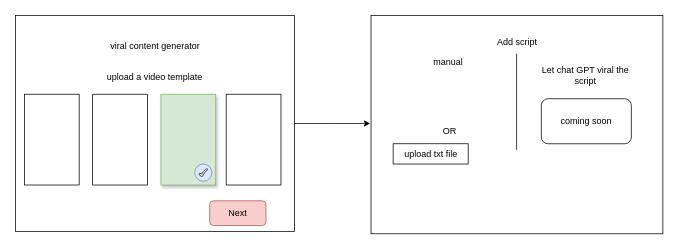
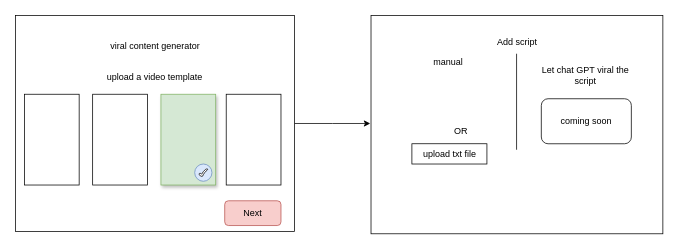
  <mxCell id="0" />
  <mxCell id="1" parent="0" />
  <mxCell id="2" style="edgeStyle=orthogonalEdgeStyle;rounded=0;orthogonalLoop=1;jettySize=auto;html=1;exitX=1;exitY=0.5;exitDx=0;exitDy=0;" edge="1" parent="1" source="3"><mxGeometry relative="1" as="geometry"><mxPoint x="493" y="164" as="targetPoint" /></mxGeometry></mxCell>
  <mxCell id="3" value="" style="rounded=0;whiteSpace=wrap;html=1;" vertex="1" parent="1"><mxGeometry x="20" y="20" width="372" height="288" as="geometry" /></mxCell>
  <mxCell id="4" value="viral content generator" style="text;html=1;strokeColor=none;fillColor=none;align=center;verticalAlign=middle;whiteSpace=wrap;rounded=0;" vertex="1" parent="1"><mxGeometry x="134.5" y="50" width="143" height="21" as="geometry" /></mxCell>
  <mxCell id="5" value="upload a video template" style="text;html=1;strokeColor=none;fillColor=none;align=center;verticalAlign=middle;whiteSpace=wrap;rounded=0;" vertex="1" parent="1"><mxGeometry x="133.5" y="95" width="144" height="16" as="geometry" /></mxCell>
  <mxCell id="6" value="" style="rounded=0;whiteSpace=wrap;html=1;" vertex="1" parent="1"><mxGeometry x="32" y="125" width="73" height="121" as="geometry" /></mxCell>
  <mxCell id="7" value="" style="rounded=0;whiteSpace=wrap;html=1;" vertex="1" parent="1"><mxGeometry x="123" y="125" width="73" height="121" as="geometry" /></mxCell>
  <mxCell id="8" value="" style="rounded=0;whiteSpace=wrap;html=1;fillColor=#d5e8d4;strokeColor=#82b366;glass=0;shadow=1;" vertex="1" parent="1"><mxGeometry x="214" y="125" width="73" height="121" as="geometry" /></mxCell>
  <mxCell id="9" value="" style="rounded=0;whiteSpace=wrap;html=1;" vertex="1" parent="1"><mxGeometry x="301" y="125" width="73" height="121" as="geometry" /></mxCell>
- <mxCell id="10" value="Next" style="rounded=1;whiteSpace=wrap;html=1;fillColor=#f8cecc;strokeColor=#b85450;" vertex="1" parent="1"><mxGeometry x="279" y="267" width="75" height="33" as="geometry" /></mxCell>
+ <mxCell id="10" value="Next" style="rounded=1;whiteSpace=wrap;html=1;fillColor=#f8cecc;strokeColor=#b85450;" vertex="1" parent="1"><mxGeometry x="299" y="267" width="75" height="33" as="geometry" /></mxCell>
  <mxCell id="11" value="" style="ellipse;whiteSpace=wrap;html=1;aspect=fixed;fillColor=#dae8fc;strokeColor=#6c8ebf;" vertex="1" parent="1"><mxGeometry x="259" y="218" width="23" height="23" as="geometry" /></mxCell>
  <mxCell id="12" value="" style="verticalLabelPosition=bottom;verticalAlign=top;html=1;shape=mxgraph.basic.tick" vertex="1" parent="1"><mxGeometry x="264.5" y="224.5" width="12" height="10" as="geometry" /></mxCell>
  <mxCell id="13" value="" style="rounded=0;whiteSpace=wrap;html=1;" vertex="1" parent="1"><mxGeometry x="494" y="20" width="389" height="291" as="geometry" /></mxCell>
  <mxCell id="14" value="Add script" style="text;html=1;strokeColor=none;fillColor=none;align=center;verticalAlign=middle;whiteSpace=wrap;rounded=0;" vertex="1" parent="1"><mxGeometry x="658.5" y="41" width="60" height="30" as="geometry" /></mxCell>
  <mxCell id="15" value="" style="endArrow=none;html=1;rounded=0;" edge="1" parent="1"><mxGeometry width="50" height="50" relative="1" as="geometry"><mxPoint x="688" y="71" as="sourcePoint" /><mxPoint x="688" y="199" as="targetPoint" /></mxGeometry></mxCell>
  <mxCell id="16" value="manual" style="text;html=1;strokeColor=none;fillColor=none;align=center;verticalAlign=middle;whiteSpace=wrap;rounded=0;" vertex="1" parent="1"><mxGeometry x="567" y="67" width="60" height="30" as="geometry" /></mxCell>
- <mxCell id="17" value="OR" style="text;html=1;strokeColor=none;fillColor=none;align=center;verticalAlign=middle;whiteSpace=wrap;rounded=0;" vertex="1" parent="1"><mxGeometry x="581.5" y="167" width="34" height="14" as="geometry" /></mxCell>
- <mxCell id="18" value="upload txt file" style="rounded=0;whiteSpace=wrap;html=1;" vertex="1" parent="1"><mxGeometry x="523.5" y="191" width="100" height="27" as="geometry" /></mxCell>
+ <mxCell id="17" value="OR" style="text;html=1;strokeColor=none;fillColor=none;align=center;verticalAlign=middle;whiteSpace=wrap;rounded=0;" vertex="1" parent="1"><mxGeometry x="596.5" y="167" width="34" height="14" as="geometry" /></mxCell>
+ <mxCell id="18" value="upload txt file" style="rounded=0;whiteSpace=wrap;html=1;" vertex="1" parent="1"><mxGeometry x="548.5" y="191" width="100" height="27" as="geometry" /></mxCell>
  <mxCell id="19" value="Let chat GPT viral the script" style="text;html=1;strokeColor=none;fillColor=none;align=center;verticalAlign=middle;whiteSpace=wrap;rounded=0;" vertex="1" parent="1"><mxGeometry x="718.5" y="85" width="122" height="30" as="geometry" /></mxCell>
  <mxCell id="20" value="coming soon" style="rounded=1;whiteSpace=wrap;html=1;" vertex="1" parent="1"><mxGeometry x="721" y="131" width="120" height="60" as="geometry" /></mxCell>
